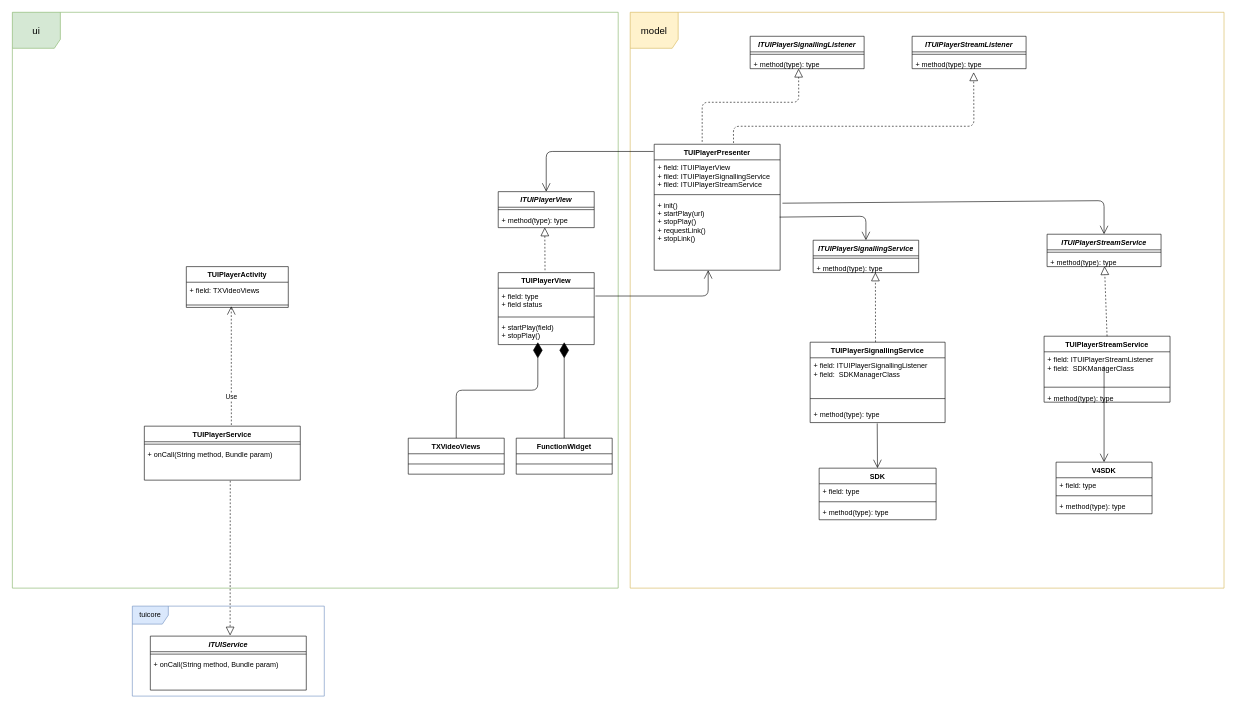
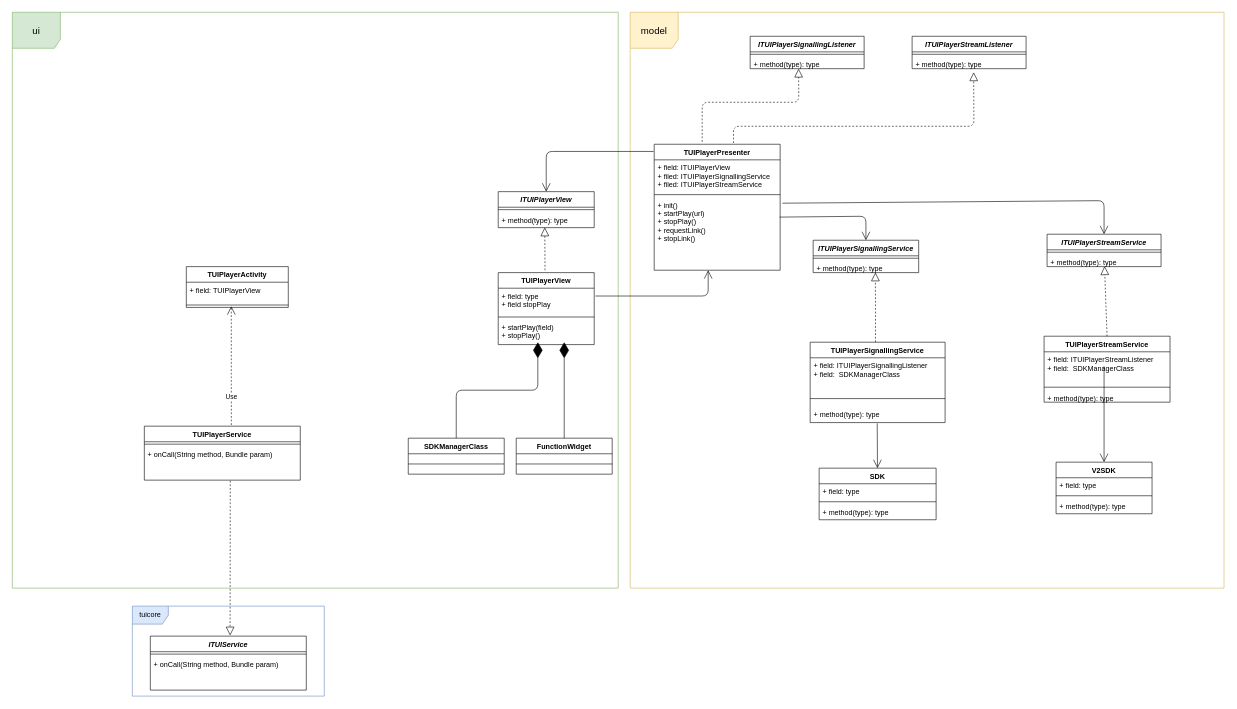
  <mxCell id="0" />
  <mxCell id="1" parent="0" />
  <mxCell id="2" value="&lt;font style=&quot;font-size: 16px&quot;&gt;ui&lt;/font&gt;" style="shape=umlFrame;whiteSpace=wrap;html=1;strokeColor=#82b366;fillColor=#d5e8d4;width=80;height=60;" vertex="1" parent="1"><mxGeometry x="20" y="20" width="1010" height="960" as="geometry" /></mxCell>
  <mxCell id="3" value="&lt;font style=&quot;font-size: 16px&quot;&gt;model&lt;/font&gt;" style="shape=umlFrame;whiteSpace=wrap;html=1;fillColor=#FFF2CC;width=80;height=60;strokeColor=#D6B656;" vertex="1" parent="1"><mxGeometry x="1050" y="20" width="990" height="960" as="geometry" /></mxCell>
  <mxCell id="4" value="ITUIPlayerView" style="swimlane;fontStyle=3;align=center;verticalAlign=top;childLayout=stackLayout;horizontal=1;startSize=26;horizontalStack=0;resizeParent=1;resizeParentMax=0;resizeLast=0;collapsible=1;marginBottom=0;" vertex="1" parent="1"><mxGeometry x="830" y="319" width="160" height="60" as="geometry" /></mxCell>
  <mxCell id="5" value="" style="line;strokeWidth=1;fillColor=none;align=left;verticalAlign=middle;spacingTop=-1;spacingLeft=3;spacingRight=3;rotatable=0;labelPosition=right;points=[];portConstraint=eastwest;" vertex="1" parent="4"><mxGeometry y="26" width="160" height="8" as="geometry" /></mxCell>
  <mxCell id="6" value="+ method(type): type" style="text;strokeColor=none;fillColor=none;align=left;verticalAlign=top;spacingLeft=4;spacingRight=4;overflow=hidden;rotatable=0;points=[[0,0.5],[1,0.5]];portConstraint=eastwest;" vertex="1" parent="4"><mxGeometry y="34" width="160" height="26" as="geometry" /></mxCell>
  <mxCell id="7" value="TUIPlayerPresenter" style="swimlane;fontStyle=1;align=center;verticalAlign=top;childLayout=stackLayout;horizontal=1;startSize=26;horizontalStack=0;resizeParent=1;resizeParentMax=0;resizeLast=0;collapsible=1;marginBottom=0;" vertex="1" parent="1"><mxGeometry x="1090" y="240" width="210" height="210" as="geometry" /></mxCell>
  <mxCell id="8" value="+ field: ITUIPlayerView&#10;+ filed: ITUIPlayerSignallingService&#10;+ filed: ITUIPlayerStreamService" style="text;strokeColor=none;fillColor=none;align=left;verticalAlign=top;spacingLeft=4;spacingRight=4;overflow=hidden;rotatable=0;points=[[0,0.5],[1,0.5]];portConstraint=eastwest;" vertex="1" parent="7"><mxGeometry y="26" width="210" height="54" as="geometry" /></mxCell>
  <mxCell id="9" value="" style="line;strokeWidth=1;fillColor=none;align=left;verticalAlign=middle;spacingTop=-1;spacingLeft=3;spacingRight=3;rotatable=0;labelPosition=right;points=[];portConstraint=eastwest;" vertex="1" parent="7"><mxGeometry y="80" width="210" height="8" as="geometry" /></mxCell>
  <mxCell id="10" value="+ init()&#10;+ startPlay(url)&#10;+ stopPlay()&#10;+ requestLink()&#10;+ stopLink()" style="text;strokeColor=none;fillColor=none;align=left;verticalAlign=top;spacingLeft=4;spacingRight=4;overflow=hidden;rotatable=0;points=[[0,0.5],[1,0.5]];portConstraint=eastwest;" vertex="1" parent="7"><mxGeometry y="88" width="210" height="122" as="geometry" /></mxCell>
  <mxCell id="11" value="" style="endArrow=block;dashed=1;endFill=0;endSize=12;html=1;entryX=0.485;entryY=0.987;entryDx=0;entryDy=0;entryPerimeter=0;" edge="1" parent="1" target="6"><mxGeometry width="160" relative="1" as="geometry"><mxPoint x="908" y="450" as="sourcePoint" /><mxPoint x="1090" y="460" as="targetPoint" /></mxGeometry></mxCell>
  <mxCell id="12" value="TUIPlayerSignallingService" style="swimlane;fontStyle=1;align=center;verticalAlign=top;childLayout=stackLayout;horizontal=1;startSize=26;horizontalStack=0;resizeParent=1;resizeParentMax=0;resizeLast=0;collapsible=1;marginBottom=0;" vertex="1" parent="1"><mxGeometry x="1350" y="570" width="225" height="134" as="geometry" /></mxCell>
  <mxCell id="13" value="+ field: ITUIPlayerSignallingListener&#10;+ field:  SDKManagerClass" style="text;strokeColor=none;fillColor=none;align=left;verticalAlign=top;spacingLeft=4;spacingRight=4;overflow=hidden;rotatable=0;points=[[0,0.5],[1,0.5]];portConstraint=eastwest;" vertex="1" parent="12"><mxGeometry y="26" width="225" height="54" as="geometry" /></mxCell>
  <mxCell id="14" value="" style="line;strokeWidth=1;fillColor=none;align=left;verticalAlign=middle;spacingTop=-1;spacingLeft=3;spacingRight=3;rotatable=0;labelPosition=right;points=[];portConstraint=eastwest;" vertex="1" parent="12"><mxGeometry y="80" width="225" height="28" as="geometry" /></mxCell>
  <mxCell id="15" value="+ method(type): type" style="text;strokeColor=none;fillColor=none;align=left;verticalAlign=top;spacingLeft=4;spacingRight=4;overflow=hidden;rotatable=0;points=[[0,0.5],[1,0.5]];portConstraint=eastwest;" vertex="1" parent="12"><mxGeometry y="108" width="225" height="26" as="geometry" /></mxCell>
  <mxCell id="16" value="" style="endArrow=block;dashed=1;endFill=0;endSize=12;html=1;entryX=0.59;entryY=0.986;entryDx=0;entryDy=0;entryPerimeter=0;" edge="1" parent="1" target="41"><mxGeometry width="160" relative="1" as="geometry"><mxPoint x="1459" y="570" as="sourcePoint" /><mxPoint x="1454" y="450" as="targetPoint" /></mxGeometry></mxCell>
  <mxCell id="17" value="" style="endArrow=open;endFill=1;endSize=12;html=1;exitX=0.996;exitY=0.274;exitDx=0;exitDy=0;entryX=0.5;entryY=0;entryDx=0;entryDy=0;exitPerimeter=0;" edge="1" parent="1" source="10" target="39"><mxGeometry width="160" relative="1" as="geometry"><mxPoint x="1050" y="400" as="sourcePoint" /><mxPoint x="1350" y="350" as="targetPoint" /><Array as="points"><mxPoint x="1443" y="360" /></Array></mxGeometry></mxCell>
  <mxCell id="18" value="" style="endArrow=open;endFill=1;endSize=12;html=1;" edge="1" parent="1"><mxGeometry width="160" relative="1" as="geometry"><mxPoint x="992" y="493" as="sourcePoint" /><mxPoint x="1180" y="450" as="targetPoint" /><Array as="points"><mxPoint x="1180" y="493" /></Array></mxGeometry></mxCell>
  <mxCell id="19" value="" style="endArrow=open;endFill=1;endSize=12;html=1;entryX=0.5;entryY=0;entryDx=0;entryDy=0;" edge="1" parent="1" target="4"><mxGeometry width="160" relative="1" as="geometry"><mxPoint x="1089" y="252" as="sourcePoint" /><mxPoint x="1000" y="450" as="targetPoint" /><Array as="points"><mxPoint x="910" y="252" /></Array></mxGeometry></mxCell>
  <mxCell id="20" value="ITUIPlayerStreamService" style="swimlane;fontStyle=3;align=center;verticalAlign=top;childLayout=stackLayout;horizontal=1;startSize=26;horizontalStack=0;resizeParent=1;resizeParentMax=0;resizeLast=0;collapsible=1;marginBottom=0;" vertex="1" parent="1"><mxGeometry x="1745" y="390" width="190" height="54" as="geometry" /></mxCell>
  <mxCell id="21" value="" style="line;strokeWidth=1;fillColor=none;align=left;verticalAlign=middle;spacingTop=-1;spacingLeft=3;spacingRight=3;rotatable=0;labelPosition=right;points=[];portConstraint=eastwest;" vertex="1" parent="20"><mxGeometry y="26" width="190" height="8" as="geometry" /></mxCell>
  <mxCell id="22" value="+ method(type): type" style="text;strokeColor=none;fillColor=none;align=left;verticalAlign=top;spacingLeft=4;spacingRight=4;overflow=hidden;rotatable=0;points=[[0,0.5],[1,0.5]];portConstraint=eastwest;" vertex="1" parent="20"><mxGeometry y="34" width="190" height="20" as="geometry" /></mxCell>
  <mxCell id="23" value="TUIPlayerStreamService" style="swimlane;fontStyle=1;align=center;verticalAlign=top;childLayout=stackLayout;horizontal=1;startSize=26;horizontalStack=0;resizeParent=1;resizeParentMax=0;resizeLast=0;collapsible=1;marginBottom=0;" vertex="1" parent="1"><mxGeometry x="1740" y="560" width="210" height="110" as="geometry" /></mxCell>
  <mxCell id="24" value="+ field: ITUIPlayerStreamListener&#10;+ field:  SDKManagerClass" style="text;strokeColor=none;fillColor=none;align=left;verticalAlign=top;spacingLeft=4;spacingRight=4;overflow=hidden;rotatable=0;points=[[0,0.5],[1,0.5]];portConstraint=eastwest;" vertex="1" parent="23"><mxGeometry y="26" width="210" height="54" as="geometry" /></mxCell>
  <mxCell id="25" value="" style="line;strokeWidth=1;fillColor=none;align=left;verticalAlign=middle;spacingTop=-1;spacingLeft=3;spacingRight=3;rotatable=0;labelPosition=right;points=[];portConstraint=eastwest;" vertex="1" parent="23"><mxGeometry y="80" width="210" height="10" as="geometry" /></mxCell>
  <mxCell id="26" value="+ method(type): type" style="text;strokeColor=none;fillColor=none;align=left;verticalAlign=top;spacingLeft=4;spacingRight=4;overflow=hidden;rotatable=0;points=[[0,0.5],[1,0.5]];portConstraint=eastwest;" vertex="1" parent="23"><mxGeometry y="90" width="210" height="20" as="geometry" /></mxCell>
  <mxCell id="27" value="" style="endArrow=block;dashed=1;endFill=0;endSize=12;html=1;exitX=0.5;exitY=0;exitDx=0;exitDy=0;entryX=0.504;entryY=0.967;entryDx=0;entryDy=0;entryPerimeter=0;" edge="1" parent="1" source="23" target="22"><mxGeometry width="160" relative="1" as="geometry"><mxPoint x="1839.11" y="510.004" as="sourcePoint" /><mxPoint x="1836" y="422" as="targetPoint" /></mxGeometry></mxCell>
  <mxCell id="28" value="" style="endArrow=open;endFill=1;endSize=12;html=1;exitX=1.018;exitY=0.084;exitDx=0;exitDy=0;entryX=0.5;entryY=0;entryDx=0;entryDy=0;exitPerimeter=0;" edge="1" parent="1" source="10" target="20"><mxGeometry width="160" relative="1" as="geometry"><mxPoint x="1259.68" y="261.388" as="sourcePoint" /><mxPoint x="1360" y="360" as="targetPoint" /><Array as="points"><mxPoint x="1840" y="334" /></Array></mxGeometry></mxCell>
  <mxCell id="29" value="SDK" style="swimlane;fontStyle=1;align=center;verticalAlign=top;childLayout=stackLayout;horizontal=1;startSize=26;horizontalStack=0;resizeParent=1;resizeParentMax=0;resizeLast=0;collapsible=1;marginBottom=0;" vertex="1" parent="1"><mxGeometry x="1365" y="780" width="195" height="86" as="geometry" /></mxCell>
  <mxCell id="30" value="+ field: type" style="text;strokeColor=none;fillColor=none;align=left;verticalAlign=top;spacingLeft=4;spacingRight=4;overflow=hidden;rotatable=0;points=[[0,0.5],[1,0.5]];portConstraint=eastwest;" vertex="1" parent="29"><mxGeometry y="26" width="195" height="26" as="geometry" /></mxCell>
  <mxCell id="31" value="" style="line;strokeWidth=1;fillColor=none;align=left;verticalAlign=middle;spacingTop=-1;spacingLeft=3;spacingRight=3;rotatable=0;labelPosition=right;points=[];portConstraint=eastwest;" vertex="1" parent="29"><mxGeometry y="52" width="195" height="8" as="geometry" /></mxCell>
  <mxCell id="32" value="+ method(type): type" style="text;strokeColor=none;fillColor=none;align=left;verticalAlign=top;spacingLeft=4;spacingRight=4;overflow=hidden;rotatable=0;points=[[0,0.5],[1,0.5]];portConstraint=eastwest;" vertex="1" parent="29"><mxGeometry y="60" width="195" height="26" as="geometry" /></mxCell>
- <mxCell id="33" value="V4SDK" style="swimlane;fontStyle=1;align=center;verticalAlign=top;childLayout=stackLayout;horizontal=1;startSize=26;horizontalStack=0;resizeParent=1;resizeParentMax=0;resizeLast=0;collapsible=1;marginBottom=0;" vertex="1" parent="1"><mxGeometry x="1760" y="770" width="160" height="86" as="geometry" /></mxCell>
+ <mxCell id="33" value="V2SDK" style="swimlane;fontStyle=1;align=center;verticalAlign=top;childLayout=stackLayout;horizontal=1;startSize=26;horizontalStack=0;resizeParent=1;resizeParentMax=0;resizeLast=0;collapsible=1;marginBottom=0;" vertex="1" parent="1"><mxGeometry x="1760" y="770" width="160" height="86" as="geometry" /></mxCell>
  <mxCell id="34" value="+ field: type" style="text;strokeColor=none;fillColor=none;align=left;verticalAlign=top;spacingLeft=4;spacingRight=4;overflow=hidden;rotatable=0;points=[[0,0.5],[1,0.5]];portConstraint=eastwest;" vertex="1" parent="33"><mxGeometry y="26" width="160" height="26" as="geometry" /></mxCell>
  <mxCell id="35" value="" style="line;strokeWidth=1;fillColor=none;align=left;verticalAlign=middle;spacingTop=-1;spacingLeft=3;spacingRight=3;rotatable=0;labelPosition=right;points=[];portConstraint=eastwest;" vertex="1" parent="33"><mxGeometry y="52" width="160" height="8" as="geometry" /></mxCell>
  <mxCell id="36" value="+ method(type): type" style="text;strokeColor=none;fillColor=none;align=left;verticalAlign=top;spacingLeft=4;spacingRight=4;overflow=hidden;rotatable=0;points=[[0,0.5],[1,0.5]];portConstraint=eastwest;" vertex="1" parent="33"><mxGeometry y="60" width="160" height="26" as="geometry" /></mxCell>
  <mxCell id="37" value="" style="endArrow=open;endFill=1;endSize=12;html=1;exitX=0.497;exitY=1.051;exitDx=0;exitDy=0;exitPerimeter=0;" edge="1" parent="1" source="15" target="29"><mxGeometry width="160" relative="1" as="geometry"><mxPoint x="1380" y="570" as="sourcePoint" /><mxPoint x="1540" y="570" as="targetPoint" /></mxGeometry></mxCell>
  <mxCell id="38" value="" style="endArrow=open;endFill=1;endSize=12;html=1;entryX=0.5;entryY=0;entryDx=0;entryDy=0;" edge="1" parent="1" target="33"><mxGeometry width="160" relative="1" as="geometry"><mxPoint x="1840" y="610" as="sourcePoint" /><mxPoint x="1623.533" y="650" as="targetPoint" /></mxGeometry></mxCell>
  <mxCell id="39" value="ITUIPlayerSignallingService" style="swimlane;fontStyle=3;align=center;verticalAlign=top;childLayout=stackLayout;horizontal=1;startSize=26;horizontalStack=0;resizeParent=1;resizeParentMax=0;resizeLast=0;collapsible=1;marginBottom=0;" vertex="1" parent="1"><mxGeometry x="1355" y="400" width="175.93" height="54" as="geometry" /></mxCell>
  <mxCell id="40" value="" style="line;strokeWidth=1;fillColor=none;align=left;verticalAlign=middle;spacingTop=-1;spacingLeft=3;spacingRight=3;rotatable=0;labelPosition=right;points=[];portConstraint=eastwest;" vertex="1" parent="39"><mxGeometry y="26" width="175.93" height="8" as="geometry" /></mxCell>
  <mxCell id="41" value="+ method(type): type" style="text;strokeColor=none;fillColor=none;align=left;verticalAlign=top;spacingLeft=4;spacingRight=4;overflow=hidden;rotatable=0;points=[[0,0.5],[1,0.5]];portConstraint=eastwest;" vertex="1" parent="39"><mxGeometry y="34" width="175.93" height="20" as="geometry" /></mxCell>
  <mxCell id="42" value="ITUIPlayerSignallingListener" style="swimlane;fontStyle=3;align=center;verticalAlign=top;childLayout=stackLayout;horizontal=1;startSize=26;horizontalStack=0;resizeParent=1;resizeParentMax=0;resizeLast=0;collapsible=1;marginBottom=0;" vertex="1" parent="1"><mxGeometry x="1250" y="60" width="190" height="54" as="geometry" /></mxCell>
  <mxCell id="43" value="" style="line;strokeWidth=1;fillColor=none;align=left;verticalAlign=middle;spacingTop=-1;spacingLeft=3;spacingRight=3;rotatable=0;labelPosition=right;points=[];portConstraint=eastwest;" vertex="1" parent="42"><mxGeometry y="26" width="190" height="8" as="geometry" /></mxCell>
  <mxCell id="44" value="+ method(type): type" style="text;strokeColor=none;fillColor=none;align=left;verticalAlign=top;spacingLeft=4;spacingRight=4;overflow=hidden;rotatable=0;points=[[0,0.5],[1,0.5]];portConstraint=eastwest;" vertex="1" parent="42"><mxGeometry y="34" width="190" height="20" as="geometry" /></mxCell>
  <mxCell id="45" value="ITUIPlayerStreamListener" style="swimlane;fontStyle=3;align=center;verticalAlign=top;childLayout=stackLayout;horizontal=1;startSize=26;horizontalStack=0;resizeParent=1;resizeParentMax=0;resizeLast=0;collapsible=1;marginBottom=0;" vertex="1" parent="1"><mxGeometry x="1520" y="60" width="190" height="54" as="geometry" /></mxCell>
  <mxCell id="46" value="" style="line;strokeWidth=1;fillColor=none;align=left;verticalAlign=middle;spacingTop=-1;spacingLeft=3;spacingRight=3;rotatable=0;labelPosition=right;points=[];portConstraint=eastwest;" vertex="1" parent="45"><mxGeometry y="26" width="190" height="8" as="geometry" /></mxCell>
  <mxCell id="47" value="+ method(type): type" style="text;strokeColor=none;fillColor=none;align=left;verticalAlign=top;spacingLeft=4;spacingRight=4;overflow=hidden;rotatable=0;points=[[0,0.5],[1,0.5]];portConstraint=eastwest;" vertex="1" parent="45"><mxGeometry y="34" width="190" height="20" as="geometry" /></mxCell>
  <mxCell id="48" value="" style="endArrow=block;dashed=1;endFill=0;endSize=12;html=1;entryX=0.425;entryY=1;entryDx=0;entryDy=0;entryPerimeter=0;" edge="1" parent="1" target="44"><mxGeometry width="160" relative="1" as="geometry"><mxPoint x="1170" y="236" as="sourcePoint" /><mxPoint x="1120" y="120" as="targetPoint" /><Array as="points"><mxPoint x="1170" y="170" /><mxPoint x="1331" y="170" /></Array></mxGeometry></mxCell>
  <mxCell id="49" value="" style="endArrow=block;dashed=1;endFill=0;endSize=12;html=1;exitX=0.63;exitY=-0.01;exitDx=0;exitDy=0;entryX=0.54;entryY=1.3;entryDx=0;entryDy=0;entryPerimeter=0;exitPerimeter=0;" edge="1" parent="1" source="7" target="47"><mxGeometry width="160" relative="1" as="geometry"><mxPoint x="1180" y="250" as="sourcePoint" /><mxPoint x="1130.75" y="120" as="targetPoint" /><Array as="points"><mxPoint x="1222" y="210" /><mxPoint x="1623" y="210" /></Array></mxGeometry></mxCell>
- <mxCell id="50" value="TXVideoViews" style="swimlane;fontStyle=1;align=center;verticalAlign=top;childLayout=stackLayout;horizontal=1;startSize=26;horizontalStack=0;resizeParent=1;resizeParentMax=0;resizeLast=0;collapsible=1;marginBottom=0;" vertex="1" parent="1"><mxGeometry x="680" y="730" width="160" height="60" as="geometry" /></mxCell>
+ <mxCell id="50" value="SDKManagerClass" style="swimlane;fontStyle=1;align=center;verticalAlign=top;childLayout=stackLayout;horizontal=1;startSize=26;horizontalStack=0;resizeParent=1;resizeParentMax=0;resizeLast=0;collapsible=1;marginBottom=0;" vertex="1" parent="1"><mxGeometry x="680" y="730" width="160" height="60" as="geometry" /></mxCell>
  <mxCell id="51" value="" style="line;strokeWidth=1;fillColor=none;align=left;verticalAlign=middle;spacingTop=-1;spacingLeft=3;spacingRight=3;rotatable=0;labelPosition=right;points=[];portConstraint=eastwest;" vertex="1" parent="50"><mxGeometry y="26" width="160" height="34" as="geometry" /></mxCell>
  <mxCell id="52" value="" style="endArrow=diamondThin;endFill=1;endSize=24;html=1;exitX=0.5;exitY=0;exitDx=0;exitDy=0;" edge="1" parent="1" source="50"><mxGeometry width="160" relative="1" as="geometry"><mxPoint x="309" y="390" as="sourcePoint" /><mxPoint x="896" y="570" as="targetPoint" /><Array as="points"><mxPoint x="760" y="650" /><mxPoint x="896" y="650" /></Array></mxGeometry></mxCell>
  <mxCell id="53" value="FunctionWidget" style="swimlane;fontStyle=1;align=center;verticalAlign=top;childLayout=stackLayout;horizontal=1;startSize=26;horizontalStack=0;resizeParent=1;resizeParentMax=0;resizeLast=0;collapsible=1;marginBottom=0;" vertex="1" parent="1"><mxGeometry x="860" y="730" width="160" height="60" as="geometry" /></mxCell>
  <mxCell id="54" value="" style="line;strokeWidth=1;fillColor=none;align=left;verticalAlign=middle;spacingTop=-1;spacingLeft=3;spacingRight=3;rotatable=0;labelPosition=right;points=[];portConstraint=eastwest;" vertex="1" parent="53"><mxGeometry y="26" width="160" height="34" as="geometry" /></mxCell>
  <mxCell id="55" value="TUIPlayerActivity" style="swimlane;fontStyle=1;align=center;verticalAlign=top;childLayout=stackLayout;horizontal=1;startSize=26;horizontalStack=0;resizeParent=1;resizeParentMax=0;resizeLast=0;collapsible=1;marginBottom=0;" vertex="1" parent="1"><mxGeometry x="310" y="444" width="170" height="68" as="geometry" /></mxCell>
- <mxCell id="56" value="+ field: TXVideoViews" style="text;strokeColor=none;fillColor=none;align=left;verticalAlign=top;spacingLeft=4;spacingRight=4;overflow=hidden;rotatable=0;points=[[0,0.5],[1,0.5]];portConstraint=eastwest;" vertex="1" parent="55"><mxGeometry y="26" width="170" height="34" as="geometry" /></mxCell>
+ <mxCell id="56" value="+ field: TUIPlayerView" style="text;strokeColor=none;fillColor=none;align=left;verticalAlign=top;spacingLeft=4;spacingRight=4;overflow=hidden;rotatable=0;points=[[0,0.5],[1,0.5]];portConstraint=eastwest;" vertex="1" parent="55"><mxGeometry y="26" width="170" height="34" as="geometry" /></mxCell>
  <mxCell id="57" value="" style="line;strokeWidth=1;fillColor=none;align=left;verticalAlign=middle;spacingTop=-1;spacingLeft=3;spacingRight=3;rotatable=0;labelPosition=right;points=[];portConstraint=eastwest;" vertex="1" parent="55"><mxGeometry y="60" width="170" height="8" as="geometry" /></mxCell>
  <mxCell id="58" value="" style="endArrow=diamondThin;endFill=1;endSize=24;html=1;exitX=0.5;exitY=0;exitDx=0;exitDy=0;" edge="1" parent="1" source="53"><mxGeometry width="160" relative="1" as="geometry"><mxPoint x="310" y="694" as="sourcePoint" /><mxPoint x="940" y="570" as="targetPoint" /><Array as="points" /></mxGeometry></mxCell>
  <mxCell id="59" value="tuicore" style="shape=umlFrame;whiteSpace=wrap;html=1;fillColor=#dae8fc;strokeColor=#6c8ebf;" vertex="1" parent="1"><mxGeometry x="220" y="1010" width="320" height="150" as="geometry" /></mxCell>
  <mxCell id="60" value="TUIPlayerService" style="swimlane;fontStyle=1;align=center;verticalAlign=top;childLayout=stackLayout;horizontal=1;startSize=26;horizontalStack=0;resizeParent=1;resizeParentMax=0;resizeLast=0;collapsible=1;marginBottom=0;" vertex="1" parent="1"><mxGeometry x="240" y="709.98" width="260" height="90" as="geometry" /></mxCell>
  <mxCell id="61" value="" style="line;strokeWidth=1;fillColor=none;align=left;verticalAlign=middle;spacingTop=-1;spacingLeft=3;spacingRight=3;rotatable=0;labelPosition=right;points=[];portConstraint=eastwest;" vertex="1" parent="60"><mxGeometry y="26" width="260" height="8" as="geometry" /></mxCell>
  <mxCell id="62" value="+ onCall(String method, Bundle param)" style="text;strokeColor=none;fillColor=none;align=left;verticalAlign=top;spacingLeft=4;spacingRight=4;overflow=hidden;rotatable=0;points=[[0,0.5],[1,0.5]];portConstraint=eastwest;" vertex="1" parent="60"><mxGeometry y="34" width="260" height="56" as="geometry" /></mxCell>
  <mxCell id="63" value="Use" style="endArrow=open;endSize=12;dashed=1;html=1;entryX=0.441;entryY=0.75;entryDx=0;entryDy=0;entryPerimeter=0;exitX=0.558;exitY=-0.022;exitDx=0;exitDy=0;exitPerimeter=0;" edge="1" parent="1" source="60" target="57"><mxGeometry x="-0.527" width="160" relative="1" as="geometry"><mxPoint x="410" y="869.98" as="sourcePoint" /><mxPoint x="385" y="543.998" as="targetPoint" /><Array as="points"><mxPoint x="385" y="629.98" /></Array><mxPoint as="offset" /></mxGeometry></mxCell>
  <mxCell id="64" value="" style="endArrow=block;dashed=1;endFill=0;endSize=12;html=1;exitX=0.551;exitY=1.019;exitDx=0;exitDy=0;exitPerimeter=0;" edge="1" parent="1" source="62"><mxGeometry width="160" relative="1" as="geometry"><mxPoint x="370" y="803.98" as="sourcePoint" /><mxPoint x="383" y="1059" as="targetPoint" /></mxGeometry></mxCell>
  <mxCell id="65" value="ITUIService" style="swimlane;fontStyle=3;align=center;verticalAlign=top;childLayout=stackLayout;horizontal=1;startSize=26;horizontalStack=0;resizeParent=1;resizeParentMax=0;resizeLast=0;collapsible=1;marginBottom=0;" vertex="1" parent="1"><mxGeometry x="250" y="1060" width="260" height="90" as="geometry" /></mxCell>
  <mxCell id="66" value="" style="line;strokeWidth=1;fillColor=none;align=left;verticalAlign=middle;spacingTop=-1;spacingLeft=3;spacingRight=3;rotatable=0;labelPosition=right;points=[];portConstraint=eastwest;" vertex="1" parent="65"><mxGeometry y="26" width="260" height="8" as="geometry" /></mxCell>
  <mxCell id="67" value="+ onCall(String method, Bundle param)" style="text;strokeColor=none;fillColor=none;align=left;verticalAlign=top;spacingLeft=4;spacingRight=4;overflow=hidden;rotatable=0;points=[[0,0.5],[1,0.5]];portConstraint=eastwest;" vertex="1" parent="65"><mxGeometry y="34" width="260" height="56" as="geometry" /></mxCell>
  <mxCell id="68" value="TUIPlayerView" style="swimlane;fontStyle=1;align=center;verticalAlign=top;childLayout=stackLayout;horizontal=1;startSize=26;horizontalStack=0;resizeParent=1;resizeParentMax=0;resizeLast=0;collapsible=1;marginBottom=0;" vertex="1" parent="1"><mxGeometry x="830" y="454" width="160" height="120" as="geometry" /></mxCell>
- <mxCell id="69" value="+ field: type&#10;+ field status" style="text;strokeColor=none;fillColor=none;align=left;verticalAlign=top;spacingLeft=4;spacingRight=4;overflow=hidden;rotatable=0;points=[[0,0.5],[1,0.5]];portConstraint=eastwest;" vertex="1" parent="68"><mxGeometry y="26" width="160" height="44" as="geometry" /></mxCell>
+ <mxCell id="69" value="+ field: type&#10;+ field stopPlay" style="text;strokeColor=none;fillColor=none;align=left;verticalAlign=top;spacingLeft=4;spacingRight=4;overflow=hidden;rotatable=0;points=[[0,0.5],[1,0.5]];portConstraint=eastwest;" vertex="1" parent="68"><mxGeometry y="26" width="160" height="44" as="geometry" /></mxCell>
  <mxCell id="70" value="" style="line;strokeWidth=1;fillColor=none;align=left;verticalAlign=middle;spacingTop=-1;spacingLeft=3;spacingRight=3;rotatable=0;labelPosition=right;points=[];portConstraint=eastwest;" vertex="1" parent="68"><mxGeometry y="70" width="160" height="8" as="geometry" /></mxCell>
  <mxCell id="71" value="+ startPlay(field)&#10;+ stopPlay()" style="text;strokeColor=none;fillColor=none;align=left;verticalAlign=top;spacingLeft=4;spacingRight=4;overflow=hidden;rotatable=0;points=[[0,0.5],[1,0.5]];portConstraint=eastwest;" vertex="1" parent="68"><mxGeometry y="78" width="160" height="42" as="geometry" /></mxCell>
